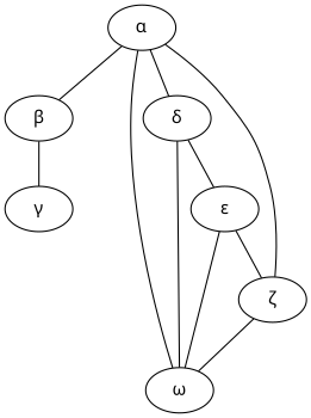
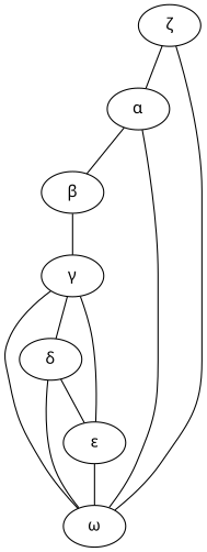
  graph {
    fontname="IBM Plex Mono"
    rankdir=TB
    root=o
    node [fontname="IBM Plex Mono"]
    edge [fontname="IBM Plex Mono"]
    n1 [label="&alpha;"]
    n2 [label="&beta;"]
    n3 [label="&omega;"]
    n4 [label="&gamma;"]
    n5 [label="&delta;"]
    n6 [label="&epsilon;"]
    n7 [label="&zeta;"]
    n1 -- n2
    n1 -- n3
    n2 -- n4
-   n1 -- n5
+   n4 -- n3
+   n4 -- n5
    n5 -- n3
    n5 -- n6
    n6 -- n3
-   n6 -- n7
+   n6 -- n4
    n7 -- n1
    n7 -- n3
  }
